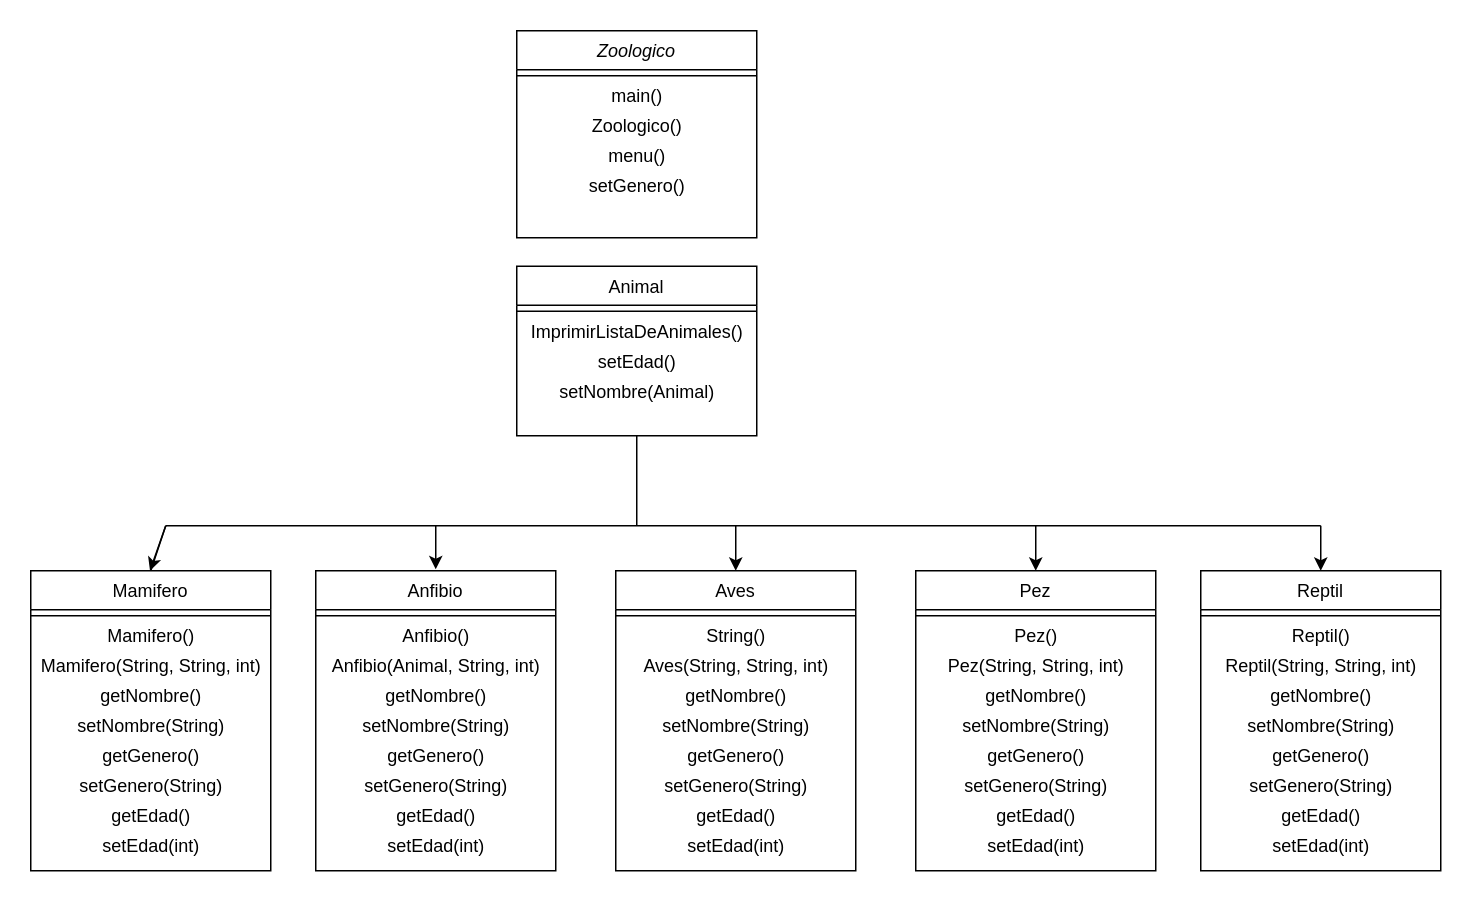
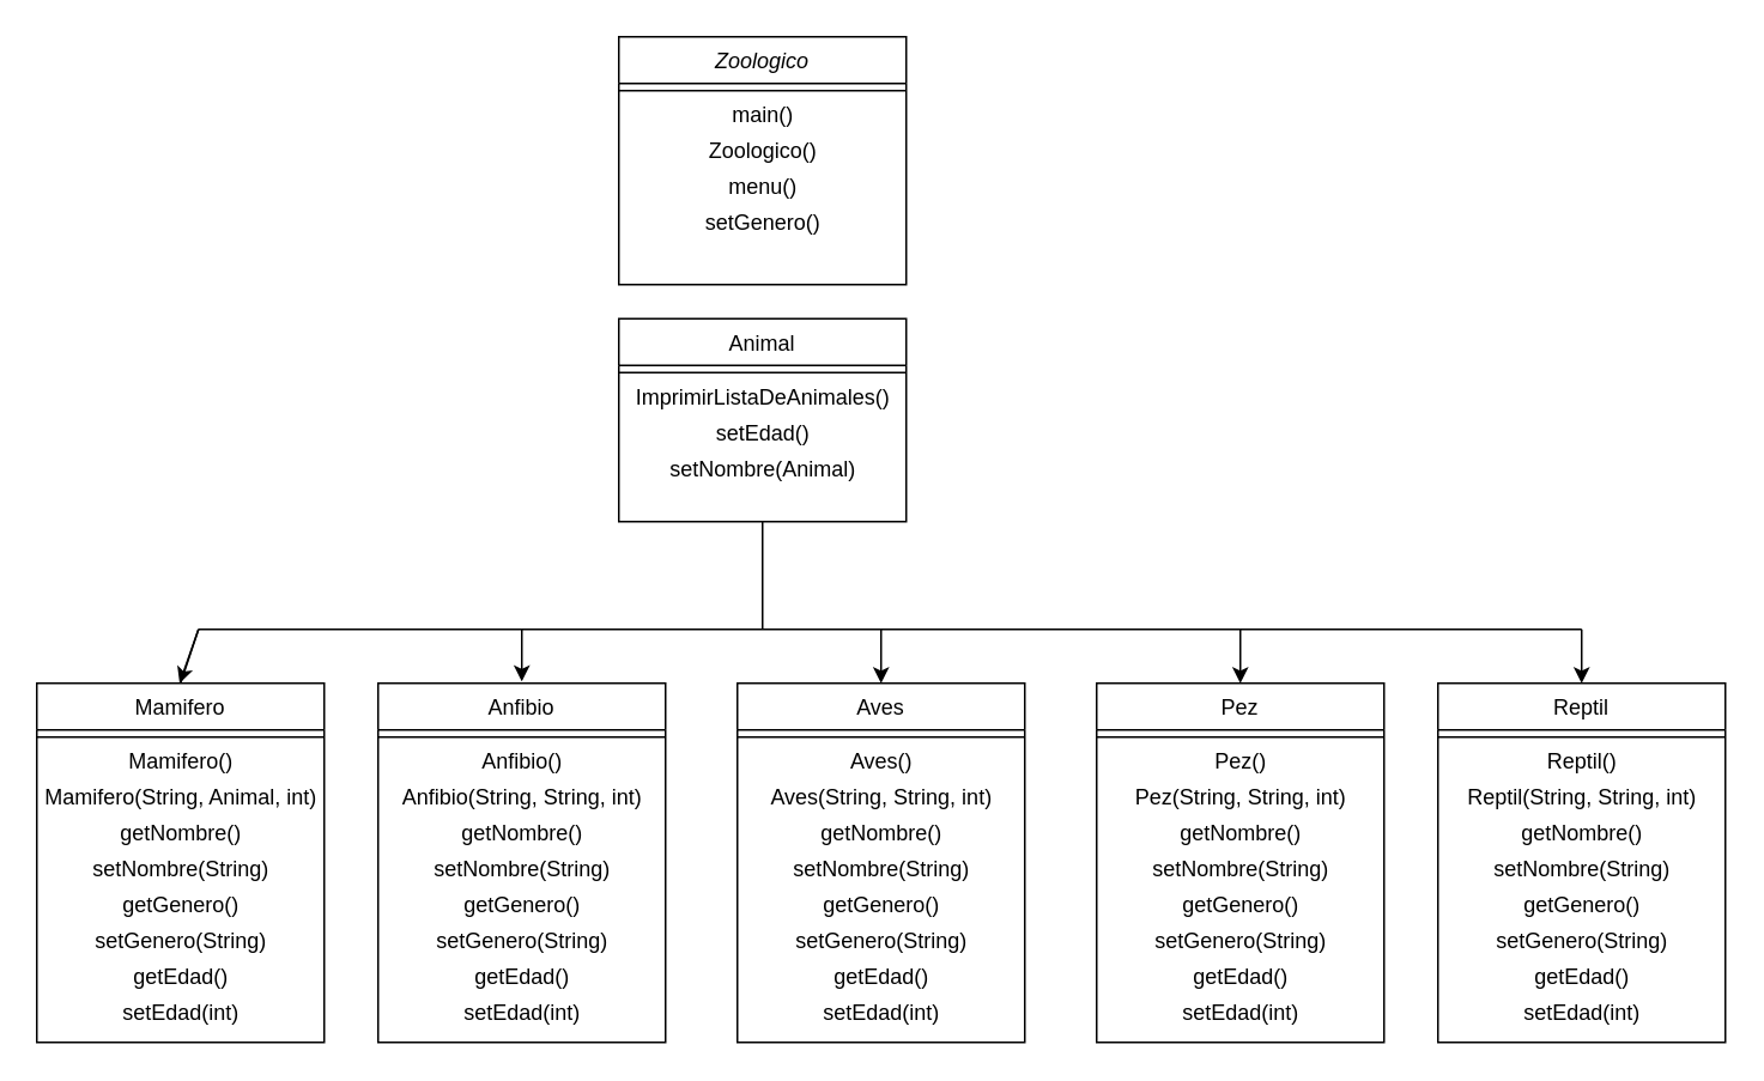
  <mxCell id="0" />
  <mxCell id="1" parent="0" />
  <mxCell id="2" value="Animal" style="swimlane;fontStyle=0;align=center;verticalAlign=top;childLayout=stackLayout;horizontal=1;startSize=26;horizontalStack=0;resizeParent=1;resizeLast=0;collapsible=1;marginBottom=0;rounded=0;shadow=0;strokeWidth=1;" parent="1" vertex="1"><mxGeometry x="344" y="177" width="160" height="113" as="geometry"><mxRectangle x="340" y="380" width="170" height="26" as="alternateBounds" /></mxGeometry></mxCell>
  <mxCell id="3" value="" style="line;html=1;strokeWidth=1;align=left;verticalAlign=middle;spacingTop=-1;spacingLeft=3;spacingRight=3;rotatable=0;labelPosition=right;points=[];portConstraint=eastwest;" parent="2" vertex="1"><mxGeometry y="26" width="160" height="8" as="geometry" /></mxCell>
  <mxCell id="4" value="ImprimirListaDeAnimales()" style="text;html=1;align=center;verticalAlign=middle;resizable=0;points=[];autosize=1;" vertex="1" parent="2"><mxGeometry y="34" width="160" height="20" as="geometry" /></mxCell>
  <mxCell id="5" value="setEdad()" style="text;html=1;align=center;verticalAlign=middle;resizable=0;points=[];autosize=1;" vertex="1" parent="2"><mxGeometry y="54" width="160" height="20" as="geometry" /></mxCell>
  <mxCell id="6" value="setNombre(Animal)" style="text;html=1;align=center;verticalAlign=middle;resizable=0;points=[];autosize=1;" vertex="1" parent="2"><mxGeometry y="74" width="160" height="20" as="geometry" /></mxCell>
  <mxCell id="7" value="Zoologico" style="swimlane;fontStyle=2;align=center;verticalAlign=top;childLayout=stackLayout;horizontal=1;startSize=26;horizontalStack=0;resizeParent=1;resizeLast=0;collapsible=1;marginBottom=0;rounded=0;shadow=0;strokeWidth=1;" parent="1" vertex="1"><mxGeometry x="344" y="20" width="160" height="138" as="geometry"><mxRectangle x="230" y="140" width="160" height="26" as="alternateBounds" /></mxGeometry></mxCell>
  <mxCell id="8" value="" style="line;html=1;strokeWidth=1;align=left;verticalAlign=middle;spacingTop=-1;spacingLeft=3;spacingRight=3;rotatable=0;labelPosition=right;points=[];portConstraint=eastwest;" parent="7" vertex="1"><mxGeometry y="26" width="160" height="8" as="geometry" /></mxCell>
  <mxCell id="9" value="main()" style="text;html=1;align=center;verticalAlign=middle;resizable=0;points=[];autosize=1;" vertex="1" parent="7"><mxGeometry y="34" width="160" height="20" as="geometry" /></mxCell>
  <mxCell id="10" value="Zoologico()" style="text;html=1;align=center;verticalAlign=middle;resizable=0;points=[];autosize=1;" vertex="1" parent="7"><mxGeometry y="54" width="160" height="20" as="geometry" /></mxCell>
  <mxCell id="11" value="menu()" style="text;html=1;align=center;verticalAlign=middle;resizable=0;points=[];autosize=1;" vertex="1" parent="7"><mxGeometry y="74" width="160" height="20" as="geometry" /></mxCell>
  <mxCell id="12" value="setGenero()" style="text;html=1;align=center;verticalAlign=middle;resizable=0;points=[];autosize=1;" vertex="1" parent="7"><mxGeometry y="94" width="160" height="20" as="geometry" /></mxCell>
  <mxCell id="13" value="" style="endArrow=none;html=1;" edge="1" parent="1"><mxGeometry width="50" height="50" relative="1" as="geometry"><mxPoint x="424" y="350" as="sourcePoint" /><mxPoint x="424" y="290" as="targetPoint" /></mxGeometry></mxCell>
  <mxCell id="14" value="" style="endArrow=none;html=1;" edge="1" parent="1"><mxGeometry width="50" height="50" relative="1" as="geometry"><mxPoint x="110" y="350" as="sourcePoint" /><mxPoint x="880" y="350" as="targetPoint" /></mxGeometry></mxCell>
  <mxCell id="15" value="Mamifero" style="swimlane;fontStyle=0;align=center;verticalAlign=top;childLayout=stackLayout;horizontal=1;startSize=26;horizontalStack=0;resizeParent=1;resizeLast=0;collapsible=1;marginBottom=0;rounded=0;shadow=0;strokeWidth=1;" vertex="1" parent="1"><mxGeometry x="20" y="380" width="160" height="200" as="geometry"><mxRectangle x="340" y="380" width="170" height="26" as="alternateBounds" /></mxGeometry></mxCell>
  <mxCell id="16" value="" style="line;html=1;strokeWidth=1;align=left;verticalAlign=middle;spacingTop=-1;spacingLeft=3;spacingRight=3;rotatable=0;labelPosition=right;points=[];portConstraint=eastwest;" vertex="1" parent="15"><mxGeometry y="26" width="160" height="8" as="geometry" /></mxCell>
  <mxCell id="17" value="Mamifero()" style="text;html=1;align=center;verticalAlign=middle;resizable=0;points=[];autosize=1;" vertex="1" parent="15"><mxGeometry y="34" width="160" height="20" as="geometry" /></mxCell>
- <mxCell id="18" value="Mamifero(String, String, int)" style="text;html=1;align=center;verticalAlign=middle;resizable=0;points=[];autosize=1;" vertex="1" parent="15"><mxGeometry y="54" width="160" height="20" as="geometry" /></mxCell>
+ <mxCell id="18" value="Mamifero(String, Animal, int)" style="text;html=1;align=center;verticalAlign=middle;resizable=0;points=[];autosize=1;" vertex="1" parent="15"><mxGeometry y="54" width="160" height="20" as="geometry" /></mxCell>
  <mxCell id="19" value="getNombre()" style="text;html=1;align=center;verticalAlign=middle;resizable=0;points=[];autosize=1;" vertex="1" parent="15"><mxGeometry y="74" width="160" height="20" as="geometry" /></mxCell>
  <mxCell id="20" value="setNombre(String)" style="text;html=1;align=center;verticalAlign=middle;resizable=0;points=[];autosize=1;" vertex="1" parent="15"><mxGeometry y="94" width="160" height="20" as="geometry" /></mxCell>
  <mxCell id="21" value="getGenero()" style="text;html=1;align=center;verticalAlign=middle;resizable=0;points=[];autosize=1;" vertex="1" parent="15"><mxGeometry y="114" width="160" height="20" as="geometry" /></mxCell>
  <mxCell id="22" value="setGenero(String)" style="text;html=1;align=center;verticalAlign=middle;resizable=0;points=[];autosize=1;" vertex="1" parent="15"><mxGeometry y="134" width="160" height="20" as="geometry" /></mxCell>
  <mxCell id="23" value="getEdad()" style="text;html=1;align=center;verticalAlign=middle;resizable=0;points=[];autosize=1;" vertex="1" parent="15"><mxGeometry y="154" width="160" height="20" as="geometry" /></mxCell>
  <mxCell id="24" value="setEdad(int)" style="text;html=1;align=center;verticalAlign=middle;resizable=0;points=[];autosize=1;" vertex="1" parent="15"><mxGeometry y="174" width="160" height="20" as="geometry" /></mxCell>
  <mxCell id="25" value="" style="endArrow=none;html=1;exitX=0.5;exitY=0;exitDx=0;exitDy=0;" edge="1" parent="1" source="15"><mxGeometry width="50" height="50" relative="1" as="geometry"><mxPoint x="75" y="390" as="sourcePoint" /><mxPoint x="110" y="350" as="targetPoint" /></mxGeometry></mxCell>
  <mxCell id="26" value="" style="endArrow=classic;html=1;" edge="1" parent="1"><mxGeometry width="50" height="50" relative="1" as="geometry"><mxPoint x="110" y="350" as="sourcePoint" /><mxPoint x="99.5" y="380" as="targetPoint" /></mxGeometry></mxCell>
  <mxCell id="27" value="" style="endArrow=classic;html=1;" edge="1" parent="1"><mxGeometry width="50" height="50" relative="1" as="geometry"><mxPoint x="490" y="350" as="sourcePoint" /><mxPoint x="490" y="380" as="targetPoint" /></mxGeometry></mxCell>
  <mxCell id="28" value="" style="endArrow=classic;html=1;" edge="1" parent="1"><mxGeometry width="50" height="50" relative="1" as="geometry"><mxPoint x="690" y="350" as="sourcePoint" /><mxPoint x="690" y="380" as="targetPoint" /></mxGeometry></mxCell>
  <mxCell id="29" value="" style="endArrow=classic;html=1;" edge="1" parent="1"><mxGeometry width="50" height="50" relative="1" as="geometry"><mxPoint x="880" y="350" as="sourcePoint" /><mxPoint x="880" y="380" as="targetPoint" /></mxGeometry></mxCell>
  <mxCell id="30" value="Anfibio" style="swimlane;fontStyle=0;align=center;verticalAlign=top;childLayout=stackLayout;horizontal=1;startSize=26;horizontalStack=0;resizeParent=1;resizeLast=0;collapsible=1;marginBottom=0;rounded=0;shadow=0;strokeWidth=1;" vertex="1" parent="1"><mxGeometry x="210" y="380" width="160" height="200" as="geometry"><mxRectangle x="340" y="380" width="170" height="26" as="alternateBounds" /></mxGeometry></mxCell>
  <mxCell id="31" value="" style="line;html=1;strokeWidth=1;align=left;verticalAlign=middle;spacingTop=-1;spacingLeft=3;spacingRight=3;rotatable=0;labelPosition=right;points=[];portConstraint=eastwest;" vertex="1" parent="30"><mxGeometry y="26" width="160" height="8" as="geometry" /></mxCell>
  <mxCell id="32" value="Anfibio()" style="text;html=1;align=center;verticalAlign=middle;resizable=0;points=[];autosize=1;" vertex="1" parent="30"><mxGeometry y="34" width="160" height="20" as="geometry" /></mxCell>
- <mxCell id="33" value="Anfibio(Animal, String, int)" style="text;html=1;align=center;verticalAlign=middle;resizable=0;points=[];autosize=1;" vertex="1" parent="30"><mxGeometry y="54" width="160" height="20" as="geometry" /></mxCell>
+ <mxCell id="33" value="Anfibio(String, String, int)" style="text;html=1;align=center;verticalAlign=middle;resizable=0;points=[];autosize=1;" vertex="1" parent="30"><mxGeometry y="54" width="160" height="20" as="geometry" /></mxCell>
  <mxCell id="34" value="getNombre()" style="text;html=1;align=center;verticalAlign=middle;resizable=0;points=[];autosize=1;" vertex="1" parent="30"><mxGeometry y="74" width="160" height="20" as="geometry" /></mxCell>
  <mxCell id="35" value="setNombre(String)" style="text;html=1;align=center;verticalAlign=middle;resizable=0;points=[];autosize=1;" vertex="1" parent="30"><mxGeometry y="94" width="160" height="20" as="geometry" /></mxCell>
  <mxCell id="36" value="getGenero()" style="text;html=1;align=center;verticalAlign=middle;resizable=0;points=[];autosize=1;" vertex="1" parent="30"><mxGeometry y="114" width="160" height="20" as="geometry" /></mxCell>
  <mxCell id="37" value="setGenero(String)" style="text;html=1;align=center;verticalAlign=middle;resizable=0;points=[];autosize=1;" vertex="1" parent="30"><mxGeometry y="134" width="160" height="20" as="geometry" /></mxCell>
  <mxCell id="38" value="getEdad()" style="text;html=1;align=center;verticalAlign=middle;resizable=0;points=[];autosize=1;" vertex="1" parent="30"><mxGeometry y="154" width="160" height="20" as="geometry" /></mxCell>
  <mxCell id="39" value="setEdad(int)" style="text;html=1;align=center;verticalAlign=middle;resizable=0;points=[];autosize=1;" vertex="1" parent="30"><mxGeometry y="174" width="160" height="20" as="geometry" /></mxCell>
  <mxCell id="40" value="Aves" style="swimlane;fontStyle=0;align=center;verticalAlign=top;childLayout=stackLayout;horizontal=1;startSize=26;horizontalStack=0;resizeParent=1;resizeLast=0;collapsible=1;marginBottom=0;rounded=0;shadow=0;strokeWidth=1;" vertex="1" parent="1"><mxGeometry x="410" y="380" width="160" height="200" as="geometry"><mxRectangle x="340" y="380" width="170" height="26" as="alternateBounds" /></mxGeometry></mxCell>
  <mxCell id="41" value="" style="line;html=1;strokeWidth=1;align=left;verticalAlign=middle;spacingTop=-1;spacingLeft=3;spacingRight=3;rotatable=0;labelPosition=right;points=[];portConstraint=eastwest;" vertex="1" parent="40"><mxGeometry y="26" width="160" height="8" as="geometry" /></mxCell>
- <mxCell id="42" value="String()" style="text;html=1;align=center;verticalAlign=middle;resizable=0;points=[];autosize=1;" vertex="1" parent="40"><mxGeometry y="34" width="160" height="20" as="geometry" /></mxCell>
+ <mxCell id="42" value="Aves()" style="text;html=1;align=center;verticalAlign=middle;resizable=0;points=[];autosize=1;" vertex="1" parent="40"><mxGeometry y="34" width="160" height="20" as="geometry" /></mxCell>
  <mxCell id="43" value="Aves(String, String, int)" style="text;html=1;align=center;verticalAlign=middle;resizable=0;points=[];autosize=1;" vertex="1" parent="40"><mxGeometry y="54" width="160" height="20" as="geometry" /></mxCell>
  <mxCell id="44" value="getNombre()" style="text;html=1;align=center;verticalAlign=middle;resizable=0;points=[];autosize=1;" vertex="1" parent="40"><mxGeometry y="74" width="160" height="20" as="geometry" /></mxCell>
  <mxCell id="45" value="setNombre(String)" style="text;html=1;align=center;verticalAlign=middle;resizable=0;points=[];autosize=1;" vertex="1" parent="40"><mxGeometry y="94" width="160" height="20" as="geometry" /></mxCell>
  <mxCell id="46" value="getGenero()" style="text;html=1;align=center;verticalAlign=middle;resizable=0;points=[];autosize=1;" vertex="1" parent="40"><mxGeometry y="114" width="160" height="20" as="geometry" /></mxCell>
  <mxCell id="47" value="setGenero(String)" style="text;html=1;align=center;verticalAlign=middle;resizable=0;points=[];autosize=1;" vertex="1" parent="40"><mxGeometry y="134" width="160" height="20" as="geometry" /></mxCell>
  <mxCell id="48" value="getEdad()" style="text;html=1;align=center;verticalAlign=middle;resizable=0;points=[];autosize=1;" vertex="1" parent="40"><mxGeometry y="154" width="160" height="20" as="geometry" /></mxCell>
  <mxCell id="49" value="setEdad(int)" style="text;html=1;align=center;verticalAlign=middle;resizable=0;points=[];autosize=1;" vertex="1" parent="40"><mxGeometry y="174" width="160" height="20" as="geometry" /></mxCell>
  <mxCell id="50" value="Pez" style="swimlane;fontStyle=0;align=center;verticalAlign=top;childLayout=stackLayout;horizontal=1;startSize=26;horizontalStack=0;resizeParent=1;resizeLast=0;collapsible=1;marginBottom=0;rounded=0;shadow=0;strokeWidth=1;" vertex="1" parent="1"><mxGeometry x="610" y="380" width="160" height="200" as="geometry"><mxRectangle x="340" y="380" width="170" height="26" as="alternateBounds" /></mxGeometry></mxCell>
  <mxCell id="51" value="" style="line;html=1;strokeWidth=1;align=left;verticalAlign=middle;spacingTop=-1;spacingLeft=3;spacingRight=3;rotatable=0;labelPosition=right;points=[];portConstraint=eastwest;" vertex="1" parent="50"><mxGeometry y="26" width="160" height="8" as="geometry" /></mxCell>
  <mxCell id="52" value="Pez()" style="text;html=1;align=center;verticalAlign=middle;resizable=0;points=[];autosize=1;" vertex="1" parent="50"><mxGeometry y="34" width="160" height="20" as="geometry" /></mxCell>
  <mxCell id="53" value="Pez(String, String, int)" style="text;html=1;align=center;verticalAlign=middle;resizable=0;points=[];autosize=1;" vertex="1" parent="50"><mxGeometry y="54" width="160" height="20" as="geometry" /></mxCell>
  <mxCell id="54" value="getNombre()" style="text;html=1;align=center;verticalAlign=middle;resizable=0;points=[];autosize=1;" vertex="1" parent="50"><mxGeometry y="74" width="160" height="20" as="geometry" /></mxCell>
  <mxCell id="55" value="setNombre(String)" style="text;html=1;align=center;verticalAlign=middle;resizable=0;points=[];autosize=1;" vertex="1" parent="50"><mxGeometry y="94" width="160" height="20" as="geometry" /></mxCell>
  <mxCell id="56" value="getGenero()" style="text;html=1;align=center;verticalAlign=middle;resizable=0;points=[];autosize=1;" vertex="1" parent="50"><mxGeometry y="114" width="160" height="20" as="geometry" /></mxCell>
  <mxCell id="57" value="setGenero(String)" style="text;html=1;align=center;verticalAlign=middle;resizable=0;points=[];autosize=1;" vertex="1" parent="50"><mxGeometry y="134" width="160" height="20" as="geometry" /></mxCell>
  <mxCell id="58" value="getEdad()" style="text;html=1;align=center;verticalAlign=middle;resizable=0;points=[];autosize=1;" vertex="1" parent="50"><mxGeometry y="154" width="160" height="20" as="geometry" /></mxCell>
  <mxCell id="59" value="setEdad(int)" style="text;html=1;align=center;verticalAlign=middle;resizable=0;points=[];autosize=1;" vertex="1" parent="50"><mxGeometry y="174" width="160" height="20" as="geometry" /></mxCell>
  <mxCell id="60" value="Reptil" style="swimlane;fontStyle=0;align=center;verticalAlign=top;childLayout=stackLayout;horizontal=1;startSize=26;horizontalStack=0;resizeParent=1;resizeLast=0;collapsible=1;marginBottom=0;rounded=0;shadow=0;strokeWidth=1;" vertex="1" parent="1"><mxGeometry x="800" y="380" width="160" height="200" as="geometry"><mxRectangle x="340" y="380" width="170" height="26" as="alternateBounds" /></mxGeometry></mxCell>
  <mxCell id="61" value="" style="line;html=1;strokeWidth=1;align=left;verticalAlign=middle;spacingTop=-1;spacingLeft=3;spacingRight=3;rotatable=0;labelPosition=right;points=[];portConstraint=eastwest;" vertex="1" parent="60"><mxGeometry y="26" width="160" height="8" as="geometry" /></mxCell>
  <mxCell id="62" value="Reptil()" style="text;html=1;align=center;verticalAlign=middle;resizable=0;points=[];autosize=1;" vertex="1" parent="60"><mxGeometry y="34" width="160" height="20" as="geometry" /></mxCell>
  <mxCell id="63" value="Reptil(String, String, int)" style="text;html=1;align=center;verticalAlign=middle;resizable=0;points=[];autosize=1;" vertex="1" parent="60"><mxGeometry y="54" width="160" height="20" as="geometry" /></mxCell>
  <mxCell id="64" value="getNombre()" style="text;html=1;align=center;verticalAlign=middle;resizable=0;points=[];autosize=1;" vertex="1" parent="60"><mxGeometry y="74" width="160" height="20" as="geometry" /></mxCell>
  <mxCell id="65" value="setNombre(String)" style="text;html=1;align=center;verticalAlign=middle;resizable=0;points=[];autosize=1;" vertex="1" parent="60"><mxGeometry y="94" width="160" height="20" as="geometry" /></mxCell>
  <mxCell id="66" value="getGenero()" style="text;html=1;align=center;verticalAlign=middle;resizable=0;points=[];autosize=1;" vertex="1" parent="60"><mxGeometry y="114" width="160" height="20" as="geometry" /></mxCell>
  <mxCell id="67" value="setGenero(String)" style="text;html=1;align=center;verticalAlign=middle;resizable=0;points=[];autosize=1;" vertex="1" parent="60"><mxGeometry y="134" width="160" height="20" as="geometry" /></mxCell>
  <mxCell id="68" value="getEdad()" style="text;html=1;align=center;verticalAlign=middle;resizable=0;points=[];autosize=1;" vertex="1" parent="60"><mxGeometry y="154" width="160" height="20" as="geometry" /></mxCell>
  <mxCell id="69" value="setEdad(int)" style="text;html=1;align=center;verticalAlign=middle;resizable=0;points=[];autosize=1;" vertex="1" parent="60"><mxGeometry y="174" width="160" height="20" as="geometry" /></mxCell>
  <mxCell id="70" value="" style="endArrow=classic;html=1;" edge="1" parent="1"><mxGeometry width="50" height="50" relative="1" as="geometry"><mxPoint x="290" y="350" as="sourcePoint" /><mxPoint x="290" y="379" as="targetPoint" /></mxGeometry></mxCell>
